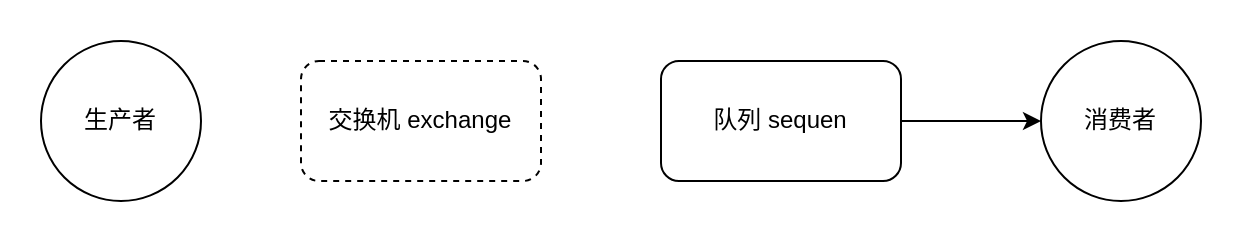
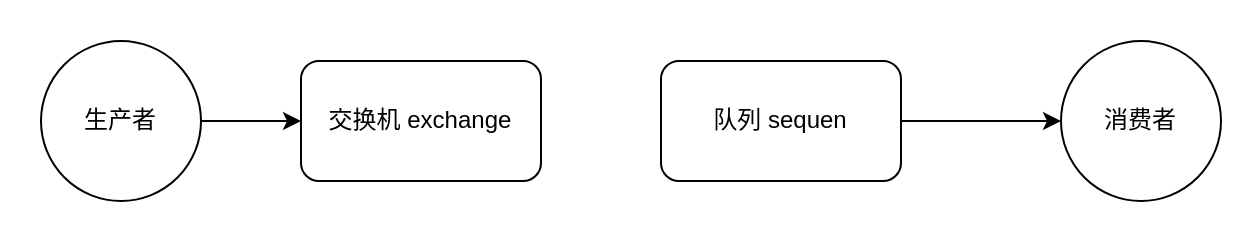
  <mxCell id="0" />
  <mxCell id="1" parent="0" />
+ <mxCell id="2" style="edgeStyle=orthogonalEdgeStyle;rounded=0;orthogonalLoop=1;jettySize=auto;html=1;exitX=1;exitY=0.5;exitDx=0;exitDy=0;entryX=0;entryY=0.5;entryDx=0;entryDy=0;" edge="1" parent="1" source="3" target="4"><mxGeometry relative="1" as="geometry" /></mxCell>
  <mxCell id="3" value="生产者&lt;br&gt;" style="ellipse;whiteSpace=wrap;html=1;aspect=fixed;" vertex="1" parent="1"><mxGeometry x="20" y="20" width="80" height="80" as="geometry" /></mxCell>
- <mxCell id="4" value="交换机 exchange" style="rounded=1;whiteSpace=wrap;html=1;dashed=1;" vertex="1" parent="1"><mxGeometry x="150" y="30" width="120" height="60" as="geometry" /></mxCell>
+ <mxCell id="4" value="交换机 exchange" style="rounded=1;whiteSpace=wrap;html=1;" vertex="1" parent="1"><mxGeometry x="150" y="30" width="120" height="60" as="geometry" /></mxCell>
  <mxCell id="5" style="edgeStyle=orthogonalEdgeStyle;rounded=0;orthogonalLoop=1;jettySize=auto;html=1;exitX=1;exitY=0.5;exitDx=0;exitDy=0;entryX=0;entryY=0.5;entryDx=0;entryDy=0;" edge="1" parent="1" source="6" target="7"><mxGeometry relative="1" as="geometry" /></mxCell>
  <mxCell id="6" value="队列 sequen" style="rounded=1;whiteSpace=wrap;html=1;" vertex="1" parent="1"><mxGeometry x="330" y="30" width="120" height="60" as="geometry" /></mxCell>
- <mxCell id="7" value="消费者" style="ellipse;whiteSpace=wrap;html=1;aspect=fixed;" vertex="1" parent="1"><mxGeometry x="520" y="20" width="80" height="80" as="geometry" /></mxCell>
+ <mxCell id="7" value="消费者" style="ellipse;whiteSpace=wrap;html=1;aspect=fixed;" vertex="1" parent="1"><mxGeometry x="530" y="20" width="80" height="80" as="geometry" /></mxCell>
